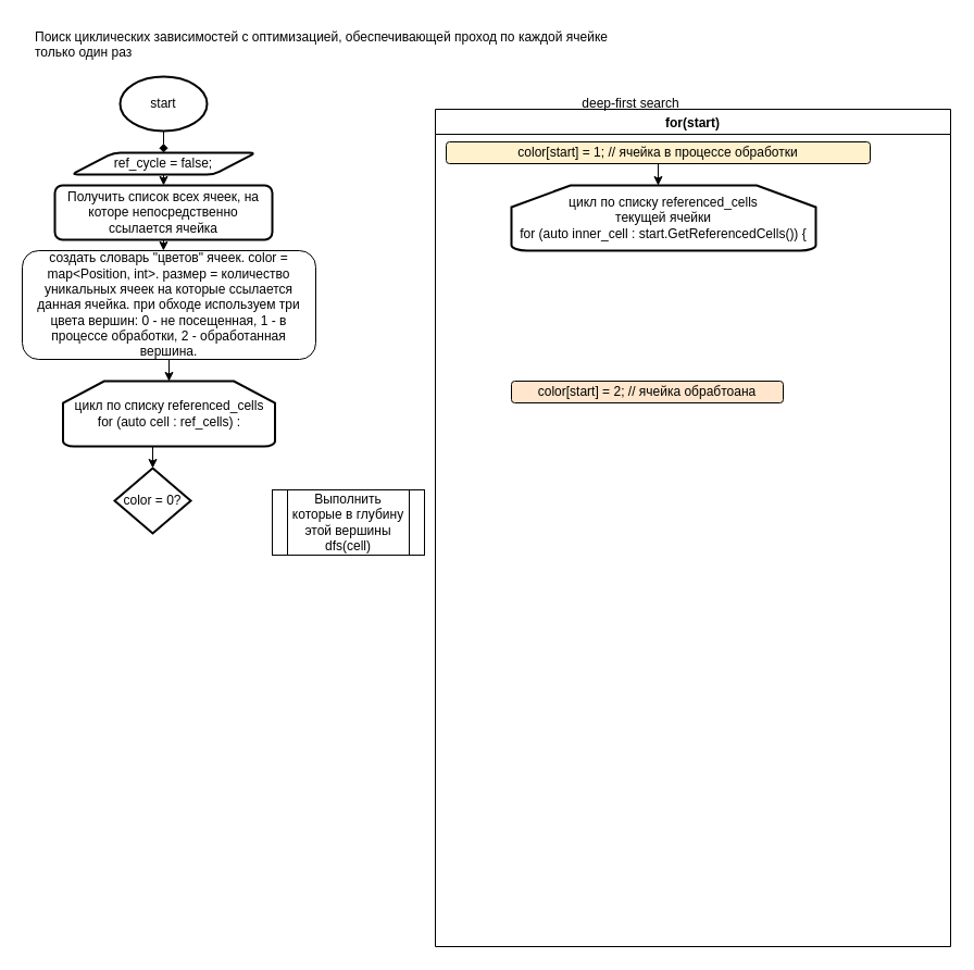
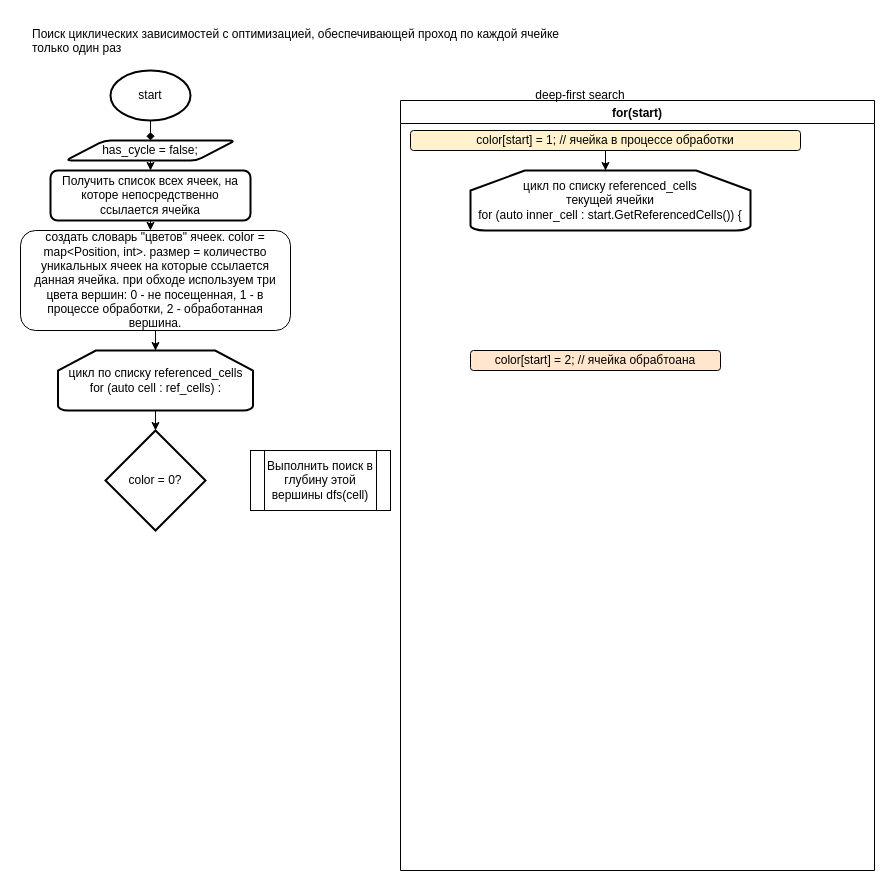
  <mxCell id="0" />
  <mxCell id="1" parent="0" />
  <mxCell id="2" value="Поиск циклических зависимостей с оптимизацией, обеспечивающей проход по каждой ячейке только один раз" style="text;whiteSpace=wrap;html=1;" vertex="1" parent="1"><mxGeometry x="30" y="20" width="560" height="50" as="geometry" /></mxCell>
  <mxCell id="3" style="edgeStyle=orthogonalEdgeStyle;rounded=0;orthogonalLoop=1;jettySize=auto;html=1;exitX=0.5;exitY=1;exitDx=0;exitDy=0;exitPerimeter=0;entryX=0.5;entryY=0;entryDx=0;entryDy=0;endArrow=diamond;" edge="1" parent="1" source="4" target="6"><mxGeometry relative="1" as="geometry" /></mxCell>
  <mxCell id="4" value="start" style="strokeWidth=2;html=1;shape=mxgraph.flowchart.start_1;whiteSpace=wrap;" vertex="1" parent="1"><mxGeometry x="110" y="70" width="80" height="50" as="geometry" /></mxCell>
  <mxCell id="5" style="edgeStyle=orthogonalEdgeStyle;rounded=0;orthogonalLoop=1;jettySize=auto;html=1;exitX=0.5;exitY=1;exitDx=0;exitDy=0;entryX=0.5;entryY=0;entryDx=0;entryDy=0;" edge="1" parent="1" source="6" target="10"><mxGeometry relative="1" as="geometry" /></mxCell>
- <mxCell id="6" value="ref_cycle = false;" style="shape=parallelogram;html=1;strokeWidth=2;perimeter=parallelogramPerimeter;whiteSpace=wrap;rounded=1;arcSize=12;size=0.23;" vertex="1" parent="1"><mxGeometry x="65" y="140" width="170" height="20" as="geometry" /></mxCell>
+ <mxCell id="6" value="has_cycle = false;" style="shape=parallelogram;html=1;strokeWidth=2;perimeter=parallelogramPerimeter;whiteSpace=wrap;rounded=1;arcSize=12;size=0.23;" vertex="1" parent="1"><mxGeometry x="65" y="140" width="170" height="20" as="geometry" /></mxCell>
  <mxCell id="7" style="edgeStyle=orthogonalEdgeStyle;rounded=0;orthogonalLoop=1;jettySize=auto;html=1;exitX=0.5;exitY=1;exitDx=0;exitDy=0;exitPerimeter=0;entryX=0.5;entryY=0;entryDx=0;entryDy=0;entryPerimeter=0;" edge="1" parent="1" source="8" target="11"><mxGeometry relative="1" as="geometry" /></mxCell>
  <mxCell id="8" value="цикл по списку referenced_cells&lt;br&gt;for (auto cell : ref_cells) :" style="strokeWidth=2;html=1;shape=mxgraph.flowchart.loop_limit;whiteSpace=wrap;" vertex="1" parent="1"><mxGeometry x="57.5" y="350" width="195" height="60" as="geometry" /></mxCell>
  <mxCell id="9" style="edgeStyle=orthogonalEdgeStyle;rounded=0;orthogonalLoop=1;jettySize=auto;html=1;exitX=0.5;exitY=1;exitDx=0;exitDy=0;entryX=0.481;entryY=0;entryDx=0;entryDy=0;entryPerimeter=0;" edge="1" parent="1" source="10" target="13"><mxGeometry relative="1" as="geometry" /></mxCell>
  <mxCell id="10" value="Получить список всех ячеек, на которе непосредственно ссылается ячейка" style="rounded=1;whiteSpace=wrap;html=1;absoluteArcSize=1;arcSize=14;strokeWidth=2;" vertex="1" parent="1"><mxGeometry x="50" y="170" width="200" height="50" as="geometry" /></mxCell>
- <mxCell id="11" value="color = 0?" style="strokeWidth=2;html=1;shape=mxgraph.flowchart.decision;whiteSpace=wrap;" vertex="1" parent="1"><mxGeometry x="105" y="430" width="70" height="60" as="geometry" /></mxCell>
+ <mxCell id="11" value="color = 0?" style="strokeWidth=2;html=1;shape=mxgraph.flowchart.decision;whiteSpace=wrap;" vertex="1" parent="1"><mxGeometry x="105" y="430" width="100" height="100" as="geometry" /></mxCell>
  <mxCell id="12" style="edgeStyle=orthogonalEdgeStyle;rounded=0;orthogonalLoop=1;jettySize=auto;html=1;entryX=0.5;entryY=0;entryDx=0;entryDy=0;entryPerimeter=0;" edge="1" parent="1" source="13" target="8"><mxGeometry relative="1" as="geometry" /></mxCell>
  <mxCell id="13" value="создать словарь &quot;цветов&quot; ячеек. color = map&amp;lt;Position, int&amp;gt;. размер = количество уникальных ячеек на которые ссылается данная ячейка. при обходе используем три цвета вершин: 0 - не посещенная, 1 - в процессе обработки, 2 - обработанная вершина." style="rounded=1;whiteSpace=wrap;html=1;" vertex="1" parent="1"><mxGeometry y="230" width="270" height="100" as="geometry" x="20" /></mxCell>
- <mxCell id="14" value="Выполнить которые в глубину этой вершины dfs(cell)" style="shape=process;whiteSpace=wrap;html=1;backgroundOutline=1;" vertex="1" parent="1"><mxGeometry x="250" y="450" width="140" height="60" as="geometry" /></mxCell>
+ <mxCell id="14" value="Выполнить поиск в глубину этой вершины dfs(cell)" style="shape=process;whiteSpace=wrap;html=1;backgroundOutline=1;" vertex="1" parent="1"><mxGeometry x="250" y="450" width="140" height="60" as="geometry" /></mxCell>
  <mxCell id="15" value="for(start)" style="swimlane;" vertex="1" parent="1"><mxGeometry x="400" y="100" width="474" height="770" as="geometry" /></mxCell>
  <mxCell id="16" style="edgeStyle=orthogonalEdgeStyle;rounded=0;orthogonalLoop=1;jettySize=auto;html=1;entryX=0.482;entryY=0;entryDx=0;entryDy=0;entryPerimeter=0;" edge="1" parent="15" source="17" target="18"><mxGeometry relative="1" as="geometry" /></mxCell>
  <mxCell id="17" value="color[start] = 1; // ячейка в процессе обработки" style="rounded=1;whiteSpace=wrap;html=1;fillColor=#fff2cc;" vertex="1" parent="15"><mxGeometry x="10" y="30" width="390" height="20" as="geometry" /></mxCell>
  <mxCell id="18" value="цикл по списку referenced_cells&lt;br&gt;&lt;div&gt;текущей ячейки &lt;br&gt;&lt;/div&gt;&lt;div&gt;for (auto inner_cell : start.GetReferencedCells()) {&lt;br&gt;&lt;/div&gt;" style="strokeWidth=2;html=1;shape=mxgraph.flowchart.loop_limit;whiteSpace=wrap;" vertex="1" parent="15"><mxGeometry x="70" y="70" width="280" height="60" as="geometry" /></mxCell>
  <mxCell id="19" value="color[start] = 2; // ячейка обрабтоана" style="rounded=1;whiteSpace=wrap;html=1;fillColor=#ffe6cc;" vertex="1" parent="15"><mxGeometry x="70" y="250" width="250" height="20" as="geometry" /></mxCell>
  <mxCell id="20" value="deep-first search" style="text;html=1;strokeColor=none;fillColor=none;align=center;verticalAlign=middle;whiteSpace=wrap;rounded=0;" vertex="1" parent="1"><mxGeometry x="520" y="80" width="120" height="30" as="geometry" /></mxCell>
